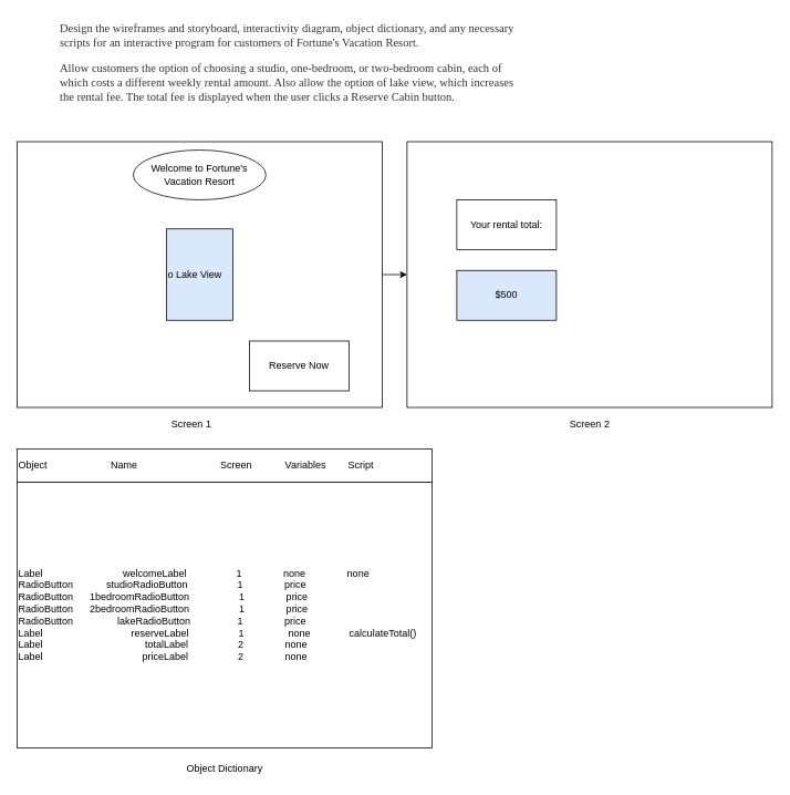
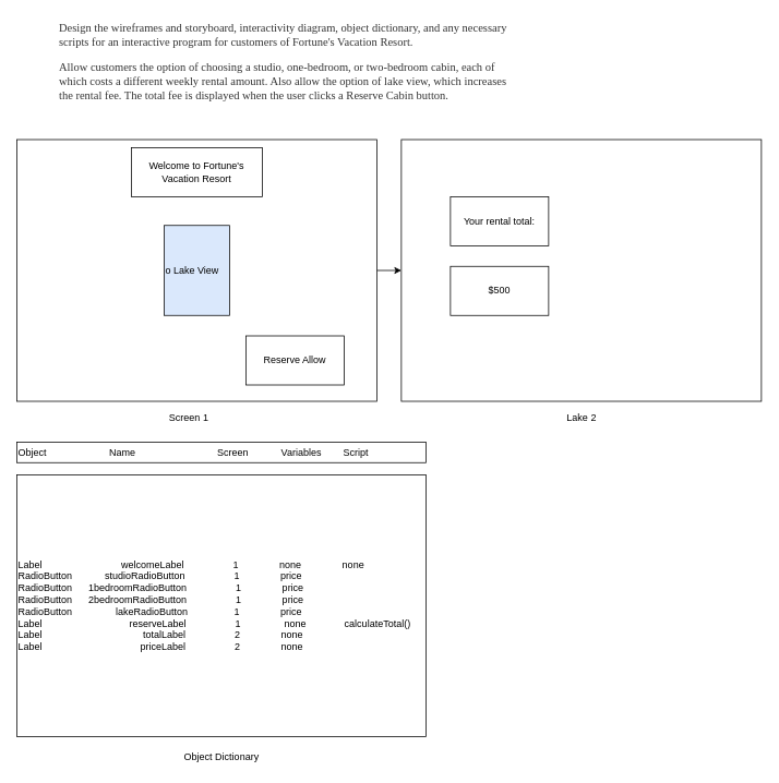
  <mxCell id="0" />
  <mxCell id="1" parent="0" />
  <mxCell id="2" value="&lt;span style=&quot;color: rgb(51, 51, 51); font-family: georgia, times, &amp;quot;times new roman&amp;quot;, serif; font-size: 14px; font-style: normal; font-weight: 400; letter-spacing: normal; text-indent: 0px; text-transform: none; word-spacing: 0px; background-color: rgb(255, 255, 255); display: inline; float: none;&quot;&gt;Design the wireframes and storyboard, interactivity diagram, object dictionary, and any necessary scripts for an interactive program for customers of Fortune's Vacation Resort.&lt;/span&gt;&lt;br style=&quot;color: rgb(51, 51, 51); font-family: georgia, times, &amp;quot;times new roman&amp;quot;, serif; font-size: 14px; font-style: normal; font-weight: 400; letter-spacing: normal; text-indent: 0px; text-transform: none; word-spacing: 0px; background-color: rgb(255, 255, 255);&quot;&gt;&lt;br style=&quot;color: rgb(51, 51, 51); font-family: georgia, times, &amp;quot;times new roman&amp;quot;, serif; font-size: 14px; font-style: normal; font-weight: 400; letter-spacing: normal; text-indent: 0px; text-transform: none; word-spacing: 0px; background-color: rgb(255, 255, 255);&quot;&gt;&lt;span style=&quot;color: rgb(51, 51, 51); font-family: georgia, times, &amp;quot;times new roman&amp;quot;, serif; font-size: 14px; font-style: normal; font-weight: 400; letter-spacing: normal; text-indent: 0px; text-transform: none; word-spacing: 0px; background-color: rgb(255, 255, 255); display: inline; float: none;&quot;&gt;Allow customers the option of choosing a studio, one-bedroom, or two-bedroom cabin, each of which costs a different weekly rental amount. Also allow the option of lake view, which increases the rental fee. The total fee is displayed when the user clicks a Reserve Cabin button.&lt;/span&gt;&lt;br style=&quot;color: rgb(51, 51, 51); font-family: georgia, times, &amp;quot;times new roman&amp;quot;, serif; font-size: 14px; font-style: normal; font-weight: 400; letter-spacing: normal; text-indent: 0px; text-transform: none; word-spacing: 0px; background-color: rgb(255, 255, 255);&quot;&gt;" style="text;whiteSpace=wrap;html=1;" vertex="1" parent="1"><mxGeometry y="20" width="550" height="130" as="geometry" x="70" /></mxCell>
  <mxCell id="3" style="edgeStyle=none;html=1;entryX=0;entryY=0.5;entryDx=0;entryDy=0;" edge="1" parent="1" source="4" target="5"><mxGeometry relative="1" as="geometry" /></mxCell>
  <mxCell id="4" value="" style="whiteSpace=wrap;html=1;" vertex="1" parent="1"><mxGeometry x="20" y="170" width="440" height="320" as="geometry" /></mxCell>
  <mxCell id="5" value="" style="whiteSpace=wrap;html=1;" vertex="1" parent="1"><mxGeometry x="490" y="170" width="440" height="320" as="geometry" /></mxCell>
  <mxCell id="6" value="Screen 1" style="text;html=1;align=center;verticalAlign=middle;resizable=0;points=[];autosize=1;strokeColor=none;fillColor=none;" vertex="1" parent="1"><mxGeometry x="200" y="500" width="60" height="20" as="geometry" /></mxCell>
- <mxCell id="7" value="Screen 2" style="text;html=1;align=center;verticalAlign=middle;resizable=0;points=[];autosize=1;strokeColor=none;fillColor=none;" vertex="1" parent="1"><mxGeometry x="680" y="500" width="60" height="20" as="geometry" /></mxCell>
+ <mxCell id="7" value="Lake 2" style="text;html=1;align=center;verticalAlign=middle;resizable=0;points=[];autosize=1;strokeColor=none;fillColor=none;" vertex="1" parent="1"><mxGeometry x="680" y="500" width="60" height="20" as="geometry" /></mxCell>
  <mxCell id="8" value="Label&amp;nbsp; &amp;nbsp; &amp;nbsp; &amp;nbsp; &amp;nbsp; &amp;nbsp; &amp;nbsp; &amp;nbsp; &amp;nbsp; &amp;nbsp; &amp;nbsp; &amp;nbsp; &amp;nbsp; &amp;nbsp; &amp;nbsp;welcomeLabel&amp;nbsp; &amp;nbsp; &amp;nbsp; &amp;nbsp; &amp;nbsp; &amp;nbsp; &amp;nbsp; &amp;nbsp; &amp;nbsp; 1&amp;nbsp; &amp;nbsp; &amp;nbsp; &amp;nbsp; &amp;nbsp; &amp;nbsp; &amp;nbsp; &amp;nbsp;none&amp;nbsp; &amp;nbsp; &amp;nbsp; &amp;nbsp; &amp;nbsp; &amp;nbsp; &amp;nbsp; &amp;nbsp;none&lt;br&gt;RadioButton&amp;nbsp; &amp;nbsp; &amp;nbsp; &amp;nbsp; &amp;nbsp; &amp;nbsp; studioRadioButton&amp;nbsp; &amp;nbsp; &amp;nbsp; &amp;nbsp; &amp;nbsp; &amp;nbsp; &amp;nbsp; &amp;nbsp; &amp;nbsp; 1&amp;nbsp; &amp;nbsp; &amp;nbsp; &amp;nbsp; &amp;nbsp; &amp;nbsp; &amp;nbsp; &amp;nbsp;price&lt;br&gt;RadioButton&amp;nbsp; &amp;nbsp; &amp;nbsp; 1bedroomRadioButton&amp;nbsp; &amp;nbsp; &amp;nbsp; &amp;nbsp; &amp;nbsp; &amp;nbsp; &amp;nbsp; &amp;nbsp; &amp;nbsp; 1&amp;nbsp; &amp;nbsp; &amp;nbsp; &amp;nbsp; &amp;nbsp; &amp;nbsp; &amp;nbsp; &amp;nbsp;price&lt;br&gt;RadioButton&amp;nbsp; &amp;nbsp; &amp;nbsp; 2bedroomRadioButton&amp;nbsp; &amp;nbsp; &amp;nbsp; &amp;nbsp; &amp;nbsp; &amp;nbsp; &amp;nbsp; &amp;nbsp; &amp;nbsp; 1&amp;nbsp; &amp;nbsp; &amp;nbsp; &amp;nbsp; &amp;nbsp; &amp;nbsp; &amp;nbsp; &amp;nbsp;price&lt;br&gt;RadioButton&amp;nbsp; &amp;nbsp; &amp;nbsp; &amp;nbsp; &amp;nbsp; &amp;nbsp; &amp;nbsp; &amp;nbsp; lakeRadioButton&amp;nbsp; &amp;nbsp; &amp;nbsp; &amp;nbsp; &amp;nbsp; &amp;nbsp; &amp;nbsp; &amp;nbsp; &amp;nbsp;1&amp;nbsp; &amp;nbsp; &amp;nbsp; &amp;nbsp; &amp;nbsp; &amp;nbsp; &amp;nbsp; &amp;nbsp;price&lt;br&gt;Label&amp;nbsp; &amp;nbsp; &amp;nbsp; &amp;nbsp; &amp;nbsp; &amp;nbsp; &amp;nbsp; &amp;nbsp; &amp;nbsp; &amp;nbsp; &amp;nbsp; &amp;nbsp; &amp;nbsp; &amp;nbsp; &amp;nbsp; &amp;nbsp; reserveLabel&amp;nbsp; &amp;nbsp; &amp;nbsp; &amp;nbsp; &amp;nbsp; &amp;nbsp; &amp;nbsp; &amp;nbsp; &amp;nbsp; 1&amp;nbsp; &amp;nbsp; &amp;nbsp; &amp;nbsp; &amp;nbsp; &amp;nbsp; &amp;nbsp; &amp;nbsp; none&amp;nbsp; &amp;nbsp; &amp;nbsp; &amp;nbsp; &amp;nbsp; &amp;nbsp; &amp;nbsp; calculateTotal()&lt;br&gt;Label&amp;nbsp; &amp;nbsp; &amp;nbsp; &amp;nbsp; &amp;nbsp; &amp;nbsp; &amp;nbsp; &amp;nbsp; &amp;nbsp; &amp;nbsp; &amp;nbsp; &amp;nbsp; &amp;nbsp; &amp;nbsp; &amp;nbsp; &amp;nbsp; &amp;nbsp; &amp;nbsp; &amp;nbsp;totalLabel&amp;nbsp; &amp;nbsp; &amp;nbsp; &amp;nbsp; &amp;nbsp; &amp;nbsp; &amp;nbsp; &amp;nbsp; &amp;nbsp; 2&amp;nbsp; &amp;nbsp; &amp;nbsp; &amp;nbsp; &amp;nbsp; &amp;nbsp; &amp;nbsp; &amp;nbsp;none&lt;br&gt;Label&amp;nbsp; &amp;nbsp; &amp;nbsp; &amp;nbsp; &amp;nbsp; &amp;nbsp; &amp;nbsp; &amp;nbsp; &amp;nbsp; &amp;nbsp; &amp;nbsp; &amp;nbsp; &amp;nbsp; &amp;nbsp; &amp;nbsp; &amp;nbsp; &amp;nbsp; &amp;nbsp; priceLabel&amp;nbsp; &amp;nbsp; &amp;nbsp; &amp;nbsp; &amp;nbsp; &amp;nbsp; &amp;nbsp; &amp;nbsp; &amp;nbsp; 2&amp;nbsp; &amp;nbsp; &amp;nbsp; &amp;nbsp; &amp;nbsp; &amp;nbsp; &amp;nbsp; &amp;nbsp;none" style="whiteSpace=wrap;html=1;align=left;" vertex="1" parent="1"><mxGeometry x="20" y="580" width="500" height="320" as="geometry" /></mxCell>
- <mxCell id="9" value="Object&amp;nbsp; &amp;nbsp; &amp;nbsp; &amp;nbsp; &amp;nbsp; &amp;nbsp; &amp;nbsp; &amp;nbsp; &amp;nbsp; &amp;nbsp; &amp;nbsp; &amp;nbsp;Name&amp;nbsp; &amp;nbsp; &amp;nbsp; &amp;nbsp; &amp;nbsp; &amp;nbsp; &amp;nbsp; &amp;nbsp; &amp;nbsp; &amp;nbsp; &amp;nbsp; &amp;nbsp; &amp;nbsp; &amp;nbsp; &amp;nbsp; Screen&amp;nbsp; &amp;nbsp; &amp;nbsp; &amp;nbsp; &amp;nbsp; &amp;nbsp; Variables&amp;nbsp; &amp;nbsp; &amp;nbsp; &amp;nbsp; Script" style="whiteSpace=wrap;html=1;align=left;" vertex="1" parent="1"><mxGeometry x="20" y="540" width="500" height="40" as="geometry" /></mxCell>
+ <mxCell id="9" value="Object&amp;nbsp; &amp;nbsp; &amp;nbsp; &amp;nbsp; &amp;nbsp; &amp;nbsp; &amp;nbsp; &amp;nbsp; &amp;nbsp; &amp;nbsp; &amp;nbsp; &amp;nbsp;Name&amp;nbsp; &amp;nbsp; &amp;nbsp; &amp;nbsp; &amp;nbsp; &amp;nbsp; &amp;nbsp; &amp;nbsp; &amp;nbsp; &amp;nbsp; &amp;nbsp; &amp;nbsp; &amp;nbsp; &amp;nbsp; &amp;nbsp; Screen&amp;nbsp; &amp;nbsp; &amp;nbsp; &amp;nbsp; &amp;nbsp; &amp;nbsp; Variables&amp;nbsp; &amp;nbsp; &amp;nbsp; &amp;nbsp; Script" style="whiteSpace=wrap;html=1;align=left;" vertex="1" parent="1"><mxGeometry x="20" y="540" width="500" height="25" as="geometry" /></mxCell>
  <mxCell id="10" value="o Lake View" style="whiteSpace=wrap;html=1;align=left;fillColor=#dae8fc;" vertex="1" parent="1"><mxGeometry x="200" y="275" width="80" height="110" as="geometry" /></mxCell>
- <mxCell id="11" value="Reserve Now" style="whiteSpace=wrap;html=1;" vertex="1" parent="1"><mxGeometry x="300" y="410" width="120" height="60" as="geometry" /></mxCell>
- <mxCell id="12" value="Welcome to Fortune's Vacation Resort" style="ellipse;whiteSpace=wrap;html=1;" vertex="1" parent="1"><mxGeometry x="160" y="180" width="160" height="60" as="geometry" /></mxCell>
+ <mxCell id="11" value="Reserve Allow" style="whiteSpace=wrap;html=1;" vertex="1" parent="1"><mxGeometry x="300" y="410" width="120" height="60" as="geometry" /></mxCell>
+ <mxCell id="12" value="Welcome to Fortune's Vacation Resort" style="whiteSpace=wrap;html=1;" vertex="1" parent="1"><mxGeometry x="160" y="180" width="160" height="60" as="geometry" /></mxCell>
  <mxCell id="13" value="Your rental total:&lt;span style=&quot;color: rgba(0 , 0 , 0 , 0) ; font-family: monospace ; font-size: 0px&quot;&gt;%3CmxGraphModel%3E%3Croot%3E%3CmxCell%20id%3D%220%22%2F%3E%3CmxCell%20id%3D%221%22%20parent%3D%220%22%2F%3E%3CmxCell%20id%3D%222%22%20value%3D%22o%20Chocolate%26lt%3Bbr%26gt%3B%26lt%3Bbr%26gt%3Bo%20Strawberry%26amp%3Bnbsp%3B%26lt%3Bbr%26gt%3B%26lt%3Bbr%26gt%3Bo%20Vanilla%22%20style%3D%22whiteSpace%3Dwrap%3Bhtml%3D1%3Balign%3Dleft%3B%22%20vertex%3D%221%22%20parent%3D%221%22%3E%3CmxGeometry%20x%3D%22100%22%20y%3D%22315%22%20width%3D%2280%22%20height%3D%22110%22%20as%3D%22geometry%22%2F%3E%3C%2FmxCell%3E%3C%2Froot%3E%3C%2FmxGraphModel%3E&lt;/span&gt;&lt;span style=&quot;color: rgba(0 , 0 , 0 , 0) ; font-family: monospace ; font-size: 0px&quot;&gt;%3CmxGraphModel%3E%3Croot%3E%3CmxCell%20id%3D%220%22%2F%3E%3CmxCell%20id%3D%221%22%20parent%3D%220%22%2F%3E%3CmxCell%20id%3D%222%22%20value%3D%22o%20Chocolate%26lt%3Bbr%26gt%3B%26lt%3Bbr%26gt%3Bo%20Strawberry%26amp%3Bnbsp%3B%26lt%3Bbr%26gt%3B%26lt%3Bbr%26gt%3Bo%20Vanilla%22%20style%3D%22whiteSpace%3Dwrap%3Bhtml%3D1%3Balign%3Dleft%3B%22%20vertex%3D%221%22%20parent%3D%221%22%3E%3CmxGeometry%20x%3D%22100%22%20y%3D%22315%22%20width%3D%2280%22%20height%3D%22110%22%20as%3D%22geometry%22%2F%3E%3C%2FmxCell%3E%3C%2Froot%3E%3C%2FmxGraphModel%3E&lt;/span&gt;" style="whiteSpace=wrap;html=1;" vertex="1" parent="1"><mxGeometry x="550" y="240" width="120" height="60" as="geometry" /></mxCell>
- <mxCell id="14" value="$500" style="whiteSpace=wrap;html=1;fillColor=#dae8fc;" vertex="1" parent="1"><mxGeometry x="550" y="325" width="120" height="60" as="geometry" /></mxCell>
+ <mxCell id="14" value="$500" style="whiteSpace=wrap;html=1;" vertex="1" parent="1"><mxGeometry x="550" y="325" width="120" height="60" as="geometry" /></mxCell>
  <mxCell id="15" value="Object Dictionary" style="text;html=1;align=center;verticalAlign=middle;resizable=0;points=[];autosize=1;strokeColor=none;fillColor=none;" vertex="1" parent="1"><mxGeometry x="215" y="915" width="110" height="20" as="geometry" /></mxCell>
